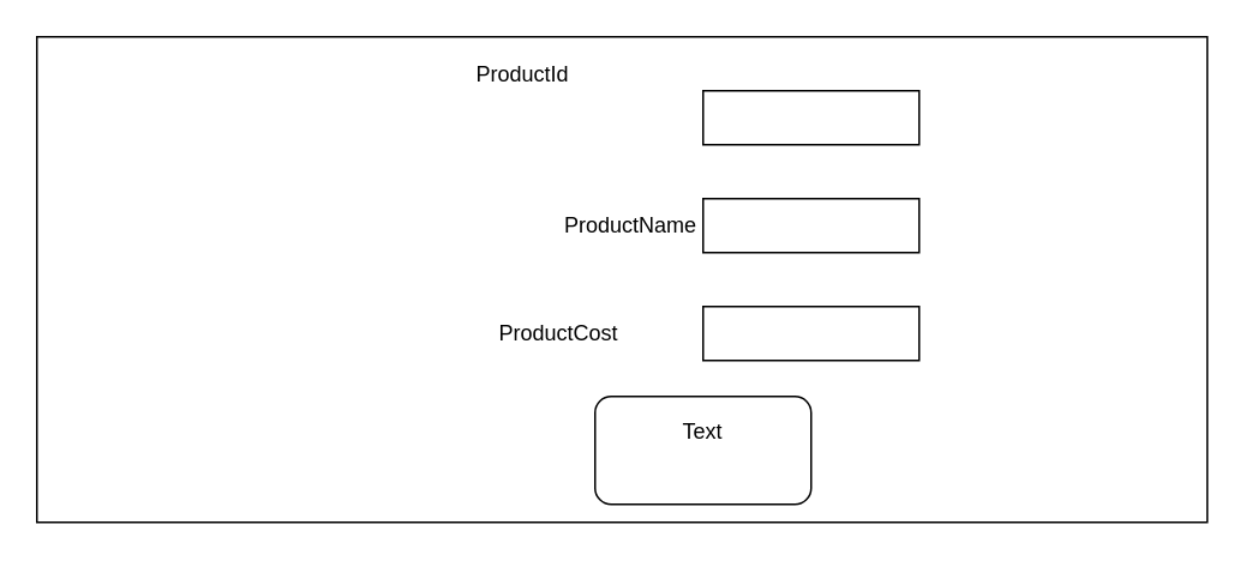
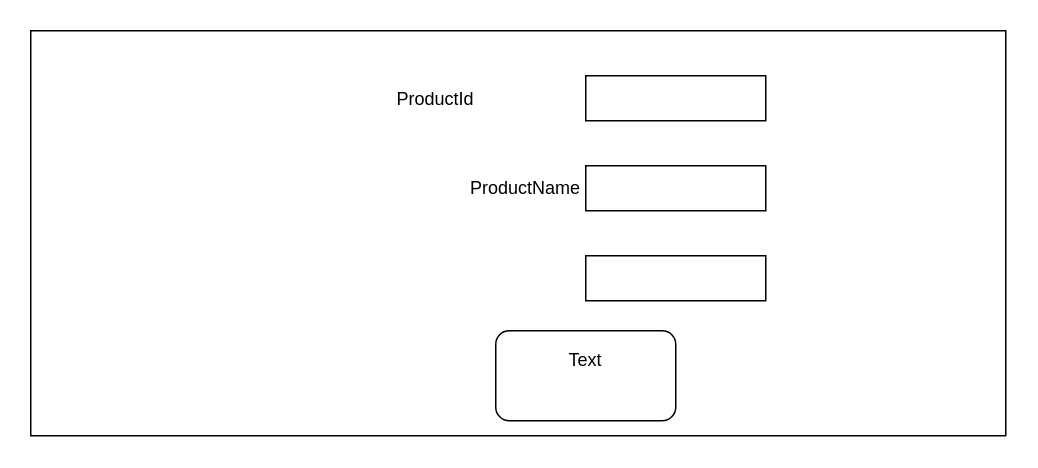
  <mxCell id="0" />
  <mxCell id="1" parent="0" />
  <mxCell id="2" value="" style="rounded=0;whiteSpace=wrap;html=1;" vertex="1" parent="1"><mxGeometry x="20" y="20" width="650" height="270" as="geometry" /></mxCell>
  <mxCell id="3" value="" style="rounded=0;whiteSpace=wrap;html=1;" vertex="1" parent="1"><mxGeometry x="390" y="50" width="120" height="30" as="geometry" /></mxCell>
  <mxCell id="4" value="" style="rounded=0;whiteSpace=wrap;html=1;" vertex="1" parent="1"><mxGeometry x="390" y="110" width="120" height="30" as="geometry" /></mxCell>
  <mxCell id="5" value="" style="rounded=0;whiteSpace=wrap;html=1;" vertex="1" parent="1"><mxGeometry x="390" y="170" width="120" height="30" as="geometry" /></mxCell>
- <mxCell id="6" value="ProductId" style="text;html=1;strokeColor=none;fillColor=none;align=center;verticalAlign=middle;whiteSpace=wrap;rounded=0;" vertex="1" parent="1"><mxGeometry x="260" y="26" width="60" height="30" as="geometry" /></mxCell>
+ <mxCell id="6" value="ProductId" style="text;html=1;strokeColor=none;fillColor=none;align=center;verticalAlign=middle;whiteSpace=wrap;rounded=0;" vertex="1" parent="1"><mxGeometry x="260" y="51" width="60" height="30" as="geometry" /></mxCell>
  <mxCell id="7" value="ProductName" style="text;html=1;strokeColor=none;fillColor=none;align=center;verticalAlign=middle;whiteSpace=wrap;rounded=0;" vertex="1" parent="1"><mxGeometry x="320" y="110" width="60" height="30" as="geometry" /></mxCell>
- <mxCell id="8" value="ProductCost" style="text;html=1;strokeColor=none;fillColor=none;align=center;verticalAlign=middle;whiteSpace=wrap;rounded=0;" vertex="1" parent="1"><mxGeometry x="280" y="170" width="60" height="30" as="geometry" /></mxCell>
  <mxCell id="9" value="" style="rounded=1;whiteSpace=wrap;html=1;" vertex="1" parent="1"><mxGeometry x="330" y="220" width="120" height="60" as="geometry" /></mxCell>
  <mxCell id="10" value="Text" style="text;html=1;strokeColor=none;fillColor=none;align=center;verticalAlign=middle;whiteSpace=wrap;rounded=0;" vertex="1" parent="1"><mxGeometry x="360" y="225" width="60" height="30" as="geometry" /></mxCell>
